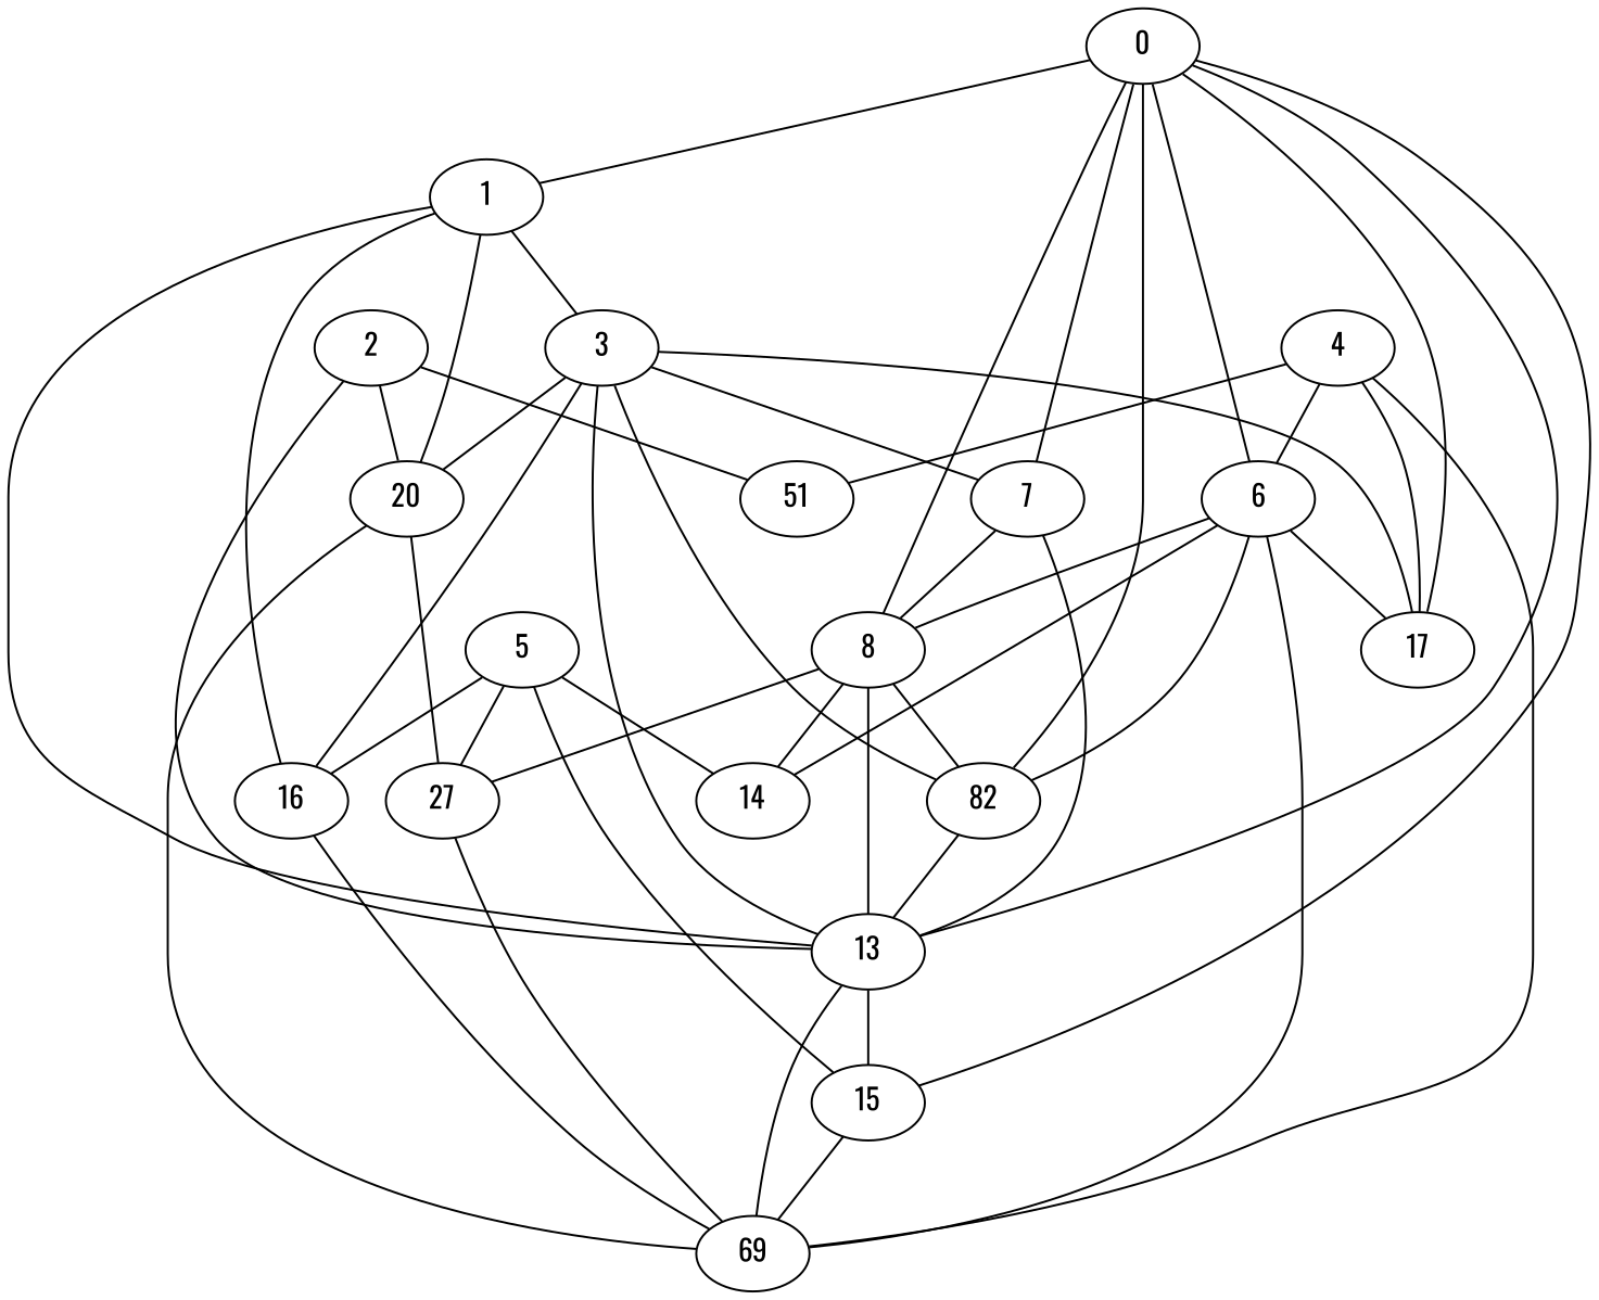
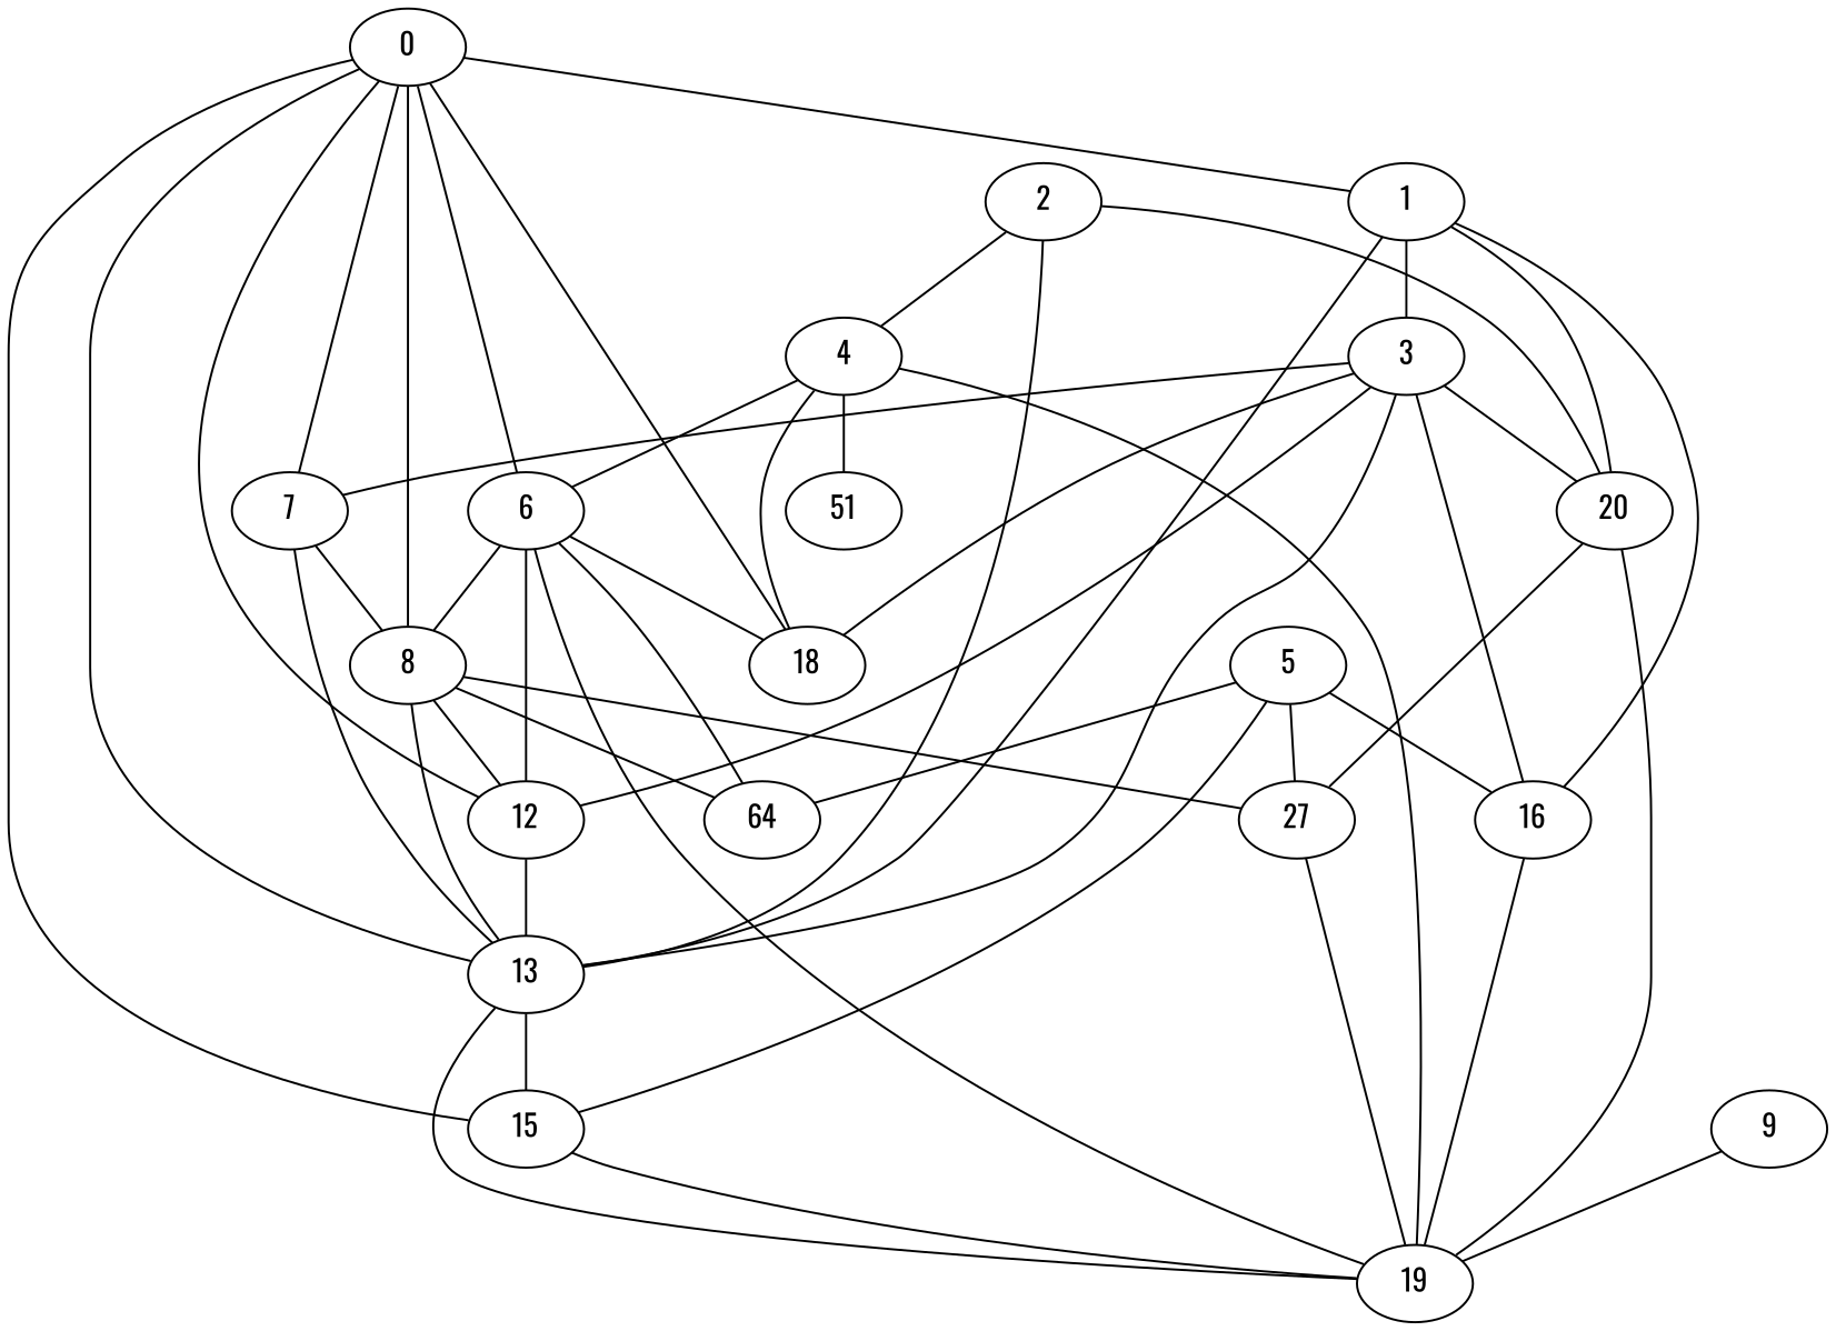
  strict graph {
    fontname=Oswald
    node [fontname=Oswald]
    edge [fontname=Oswald weight=108000]
    0
    1
    6
    7
    8
-   12 [label=82]
+   12
    13
    15
-   18 [label=17]
+   18
    3
    n11 [label=20]
    16
-   19 [label=69]
-   14
+   19
+   14 [label=64]
    n15 [label=27]
    2
    4
    n18 [label=51]
    5
+   9
    0 -- 1
    0 -- 6 [weight=100200]
    0 -- 7 [weight=108900]
    0 -- 8 [weight=108400]
    0 -- 12 [weight=104300]
    0 -- 13 [weight=101900]
    0 -- 15 [weight=104200]
    0 -- 18 [weight=108500]
    1 -- 13 [weight=102600]
    1 -- 3 [weight=107700]
    1 -- n11 [weight=105100]
    1 -- 16 [weight=103900]
    6 -- 8 [weight=106200]
    6 -- 12 [weight=103300]
    6 -- 18 [weight=106400]
    6 -- 19 [weight=100700]
    6 -- 14 [weight=107500]
    7 -- 8 [weight=102000]
    7 -- 13 [weight=109900]
    8 -- 12 [weight=100300]
    8 -- 13 [weight=102100]
    8 -- 14 [weight=109600]
    8 -- n15 [weight=110000]
    12 -- 13 [weight=104700]
    13 -- 15 [weight=106800]
    13 -- 19 [weight=103600]
    15 -- 19 [weight=110000]
    3 -- 7
    3 -- 12 [weight=109300]
    3 -- 13 [weight=103900]
    3 -- 18 [weight=101300]
    3 -- n11 [weight=106600]
    3 -- 16 [weight=105900]
    n11 -- 19 [weight=105700]
    n11 -- n15 [weight=100000]
    16 -- 19 [weight=104000]
    n15 -- 19 [weight=101100]
    2 -- 13 [weight=100700]
    2 -- n11 [weight=103900]
-   2 -- n18 [weight=104200]
+   2 -- 4 [weight=104200]
    4 -- 6
    4 -- 18 [weight=102100]
    4 -- 19 [weight=107900]
    4 -- n18 [weight=107800]
    5 -- 15 [weight=102700]
    5 -- 16 [weight=106400]
    5 -- 14 [weight=104000]
    5 -- n15 [weight=108300]
+   9 -- 19 [weight=103000]
  }
